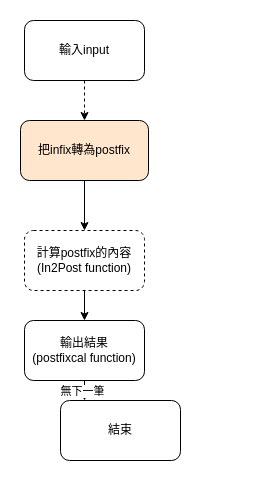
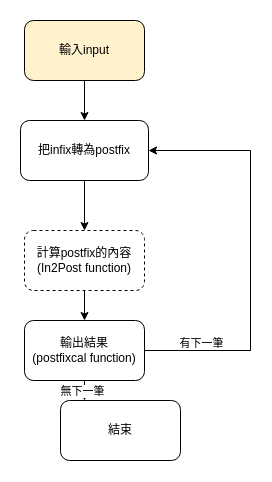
  <mxCell id="0" />
  <mxCell id="1" parent="0" />
  <mxCell id="2" value="" style="edgeStyle=orthogonalEdgeStyle;rounded=0;orthogonalLoop=1;jettySize=auto;html=1;" edge="1" parent="1" source="3" target="12"><mxGeometry relative="1" as="geometry" /></mxCell>
  <mxCell id="3" value="計算postfix的內容&lt;br&gt;(In2Post function)" style="rounded=1;whiteSpace=wrap;html=1;dashed=1;" vertex="1" parent="1"><mxGeometry x="24" y="230" width="120" height="60" as="geometry" /></mxCell>
  <mxCell id="4" value="" style="edgeStyle=orthogonalEdgeStyle;rounded=0;orthogonalLoop=1;jettySize=auto;html=1;" edge="1" parent="1" source="5" target="3"><mxGeometry relative="1" as="geometry" /></mxCell>
- <mxCell id="5" value="&lt;span&gt;把infix轉為postfix&lt;/span&gt;" style="rounded=1;whiteSpace=wrap;html=1;fillColor=#ffe6cc;" vertex="1" parent="1"><mxGeometry x="20" y="120" width="128" height="60" as="geometry" /></mxCell>
- <mxCell id="6" value="" style="edgeStyle=orthogonalEdgeStyle;rounded=0;orthogonalLoop=1;jettySize=auto;html=1;dashed=1;" edge="1" parent="1" source="7" target="5"><mxGeometry relative="1" as="geometry" /></mxCell>
- <mxCell id="7" value="&lt;span&gt;輸入input&lt;/span&gt;" style="rounded=1;whiteSpace=wrap;html=1;" vertex="1" parent="1"><mxGeometry x="24" y="20" width="120" height="60" as="geometry" /></mxCell>
+ <mxCell id="5" value="&lt;span&gt;把infix轉為postfix&lt;/span&gt;" style="rounded=1;whiteSpace=wrap;html=1;" vertex="1" parent="1"><mxGeometry x="20" y="120" width="128" height="60" as="geometry" /></mxCell>
+ <mxCell id="6" value="" style="edgeStyle=orthogonalEdgeStyle;rounded=0;orthogonalLoop=1;jettySize=auto;html=1;" edge="1" parent="1" source="7" target="5"><mxGeometry relative="1" as="geometry" /></mxCell>
+ <mxCell id="7" value="&lt;span&gt;輸入input&lt;/span&gt;" style="rounded=1;whiteSpace=wrap;html=1;fillColor=#fff2cc;" vertex="1" parent="1"><mxGeometry x="24" y="20" width="120" height="60" as="geometry" /></mxCell>
+ <mxCell id="8" style="edgeStyle=orthogonalEdgeStyle;rounded=0;orthogonalLoop=1;jettySize=auto;html=1;exitX=1;exitY=0.5;exitDx=0;exitDy=0;entryX=1;entryY=0.5;entryDx=0;entryDy=0;" edge="1" parent="1" source="12" target="5"><mxGeometry relative="1" as="geometry"><Array as="points"><mxPoint x="250" y="350" /><mxPoint x="250" y="150" /></Array></mxGeometry></mxCell>
+ <mxCell id="9" value="有下一筆" style="edgeLabel;html=1;align=center;verticalAlign=middle;resizable=0;points=[];" vertex="1" connectable="0" parent="8"><mxGeometry x="-0.796" y="8" relative="1" as="geometry"><mxPoint x="14" as="offset" /></mxGeometry></mxCell>
  <mxCell id="10" value="" style="edgeStyle=orthogonalEdgeStyle;rounded=0;orthogonalLoop=1;jettySize=auto;html=1;" edge="1" parent="1" source="12" target="13"><mxGeometry relative="1" as="geometry"><Array as="points"><mxPoint x="84" y="400" /><mxPoint x="84" y="400" /></Array></mxGeometry></mxCell>
  <mxCell id="11" value="無下一筆" style="edgeLabel;html=1;align=center;verticalAlign=middle;resizable=0;points=[];" vertex="1" connectable="0" parent="10"><mxGeometry y="9" relative="1" as="geometry"><mxPoint x="-12" as="offset" /></mxGeometry></mxCell>
  <mxCell id="12" value="輸出結果&lt;br&gt;(postfixcal function)" style="rounded=1;whiteSpace=wrap;html=1;" vertex="1" parent="1"><mxGeometry x="24" y="320" width="120" height="60" as="geometry" /></mxCell>
  <mxCell id="13" value="結束" style="rounded=1;whiteSpace=wrap;html=1;" vertex="1" parent="1"><mxGeometry x="60" y="400" width="120" height="60" as="geometry" /></mxCell>
